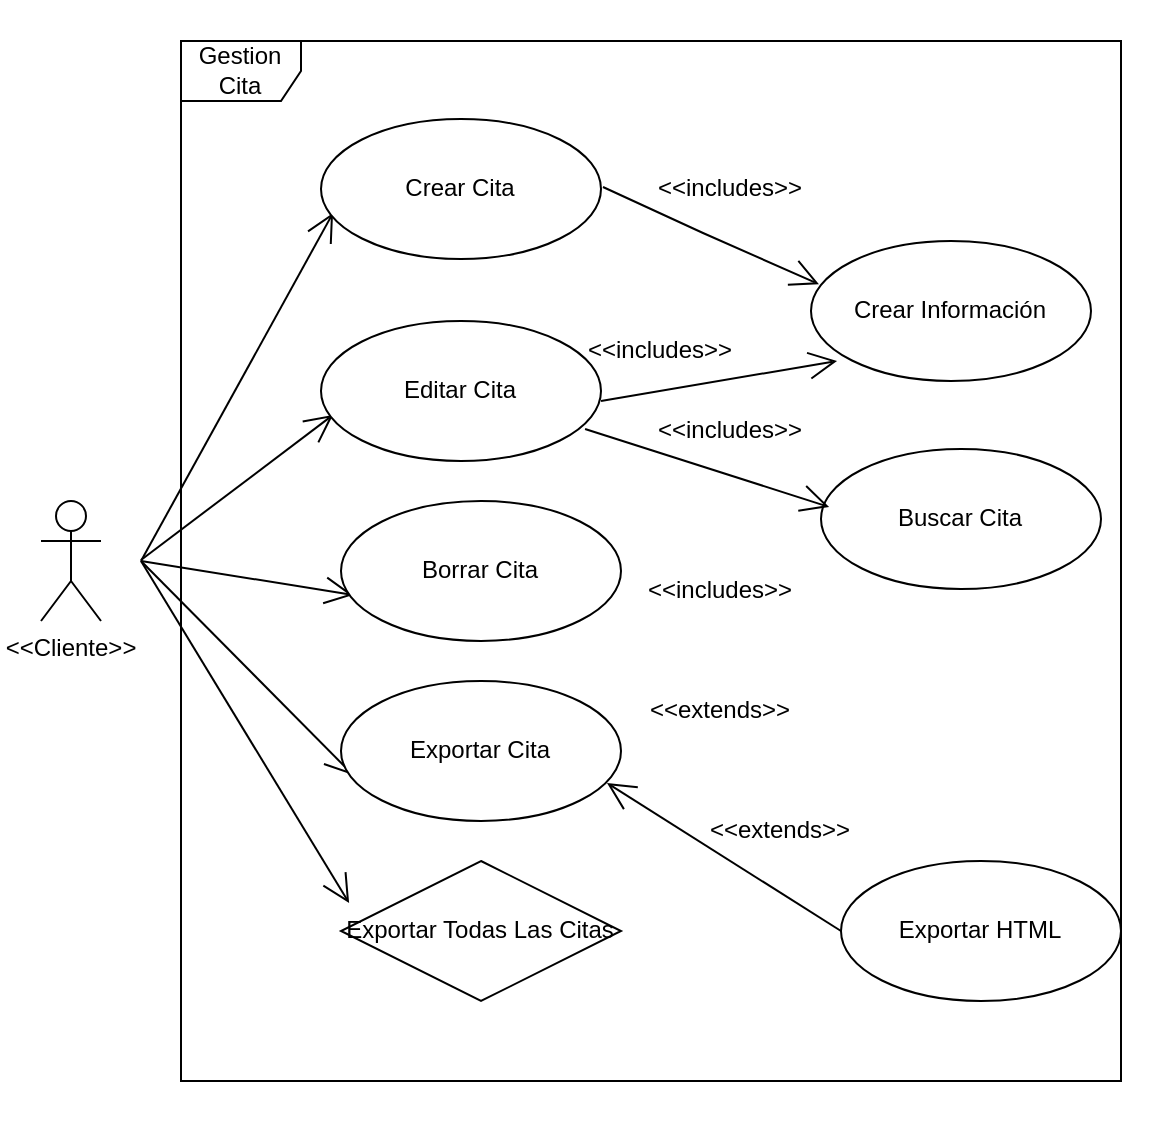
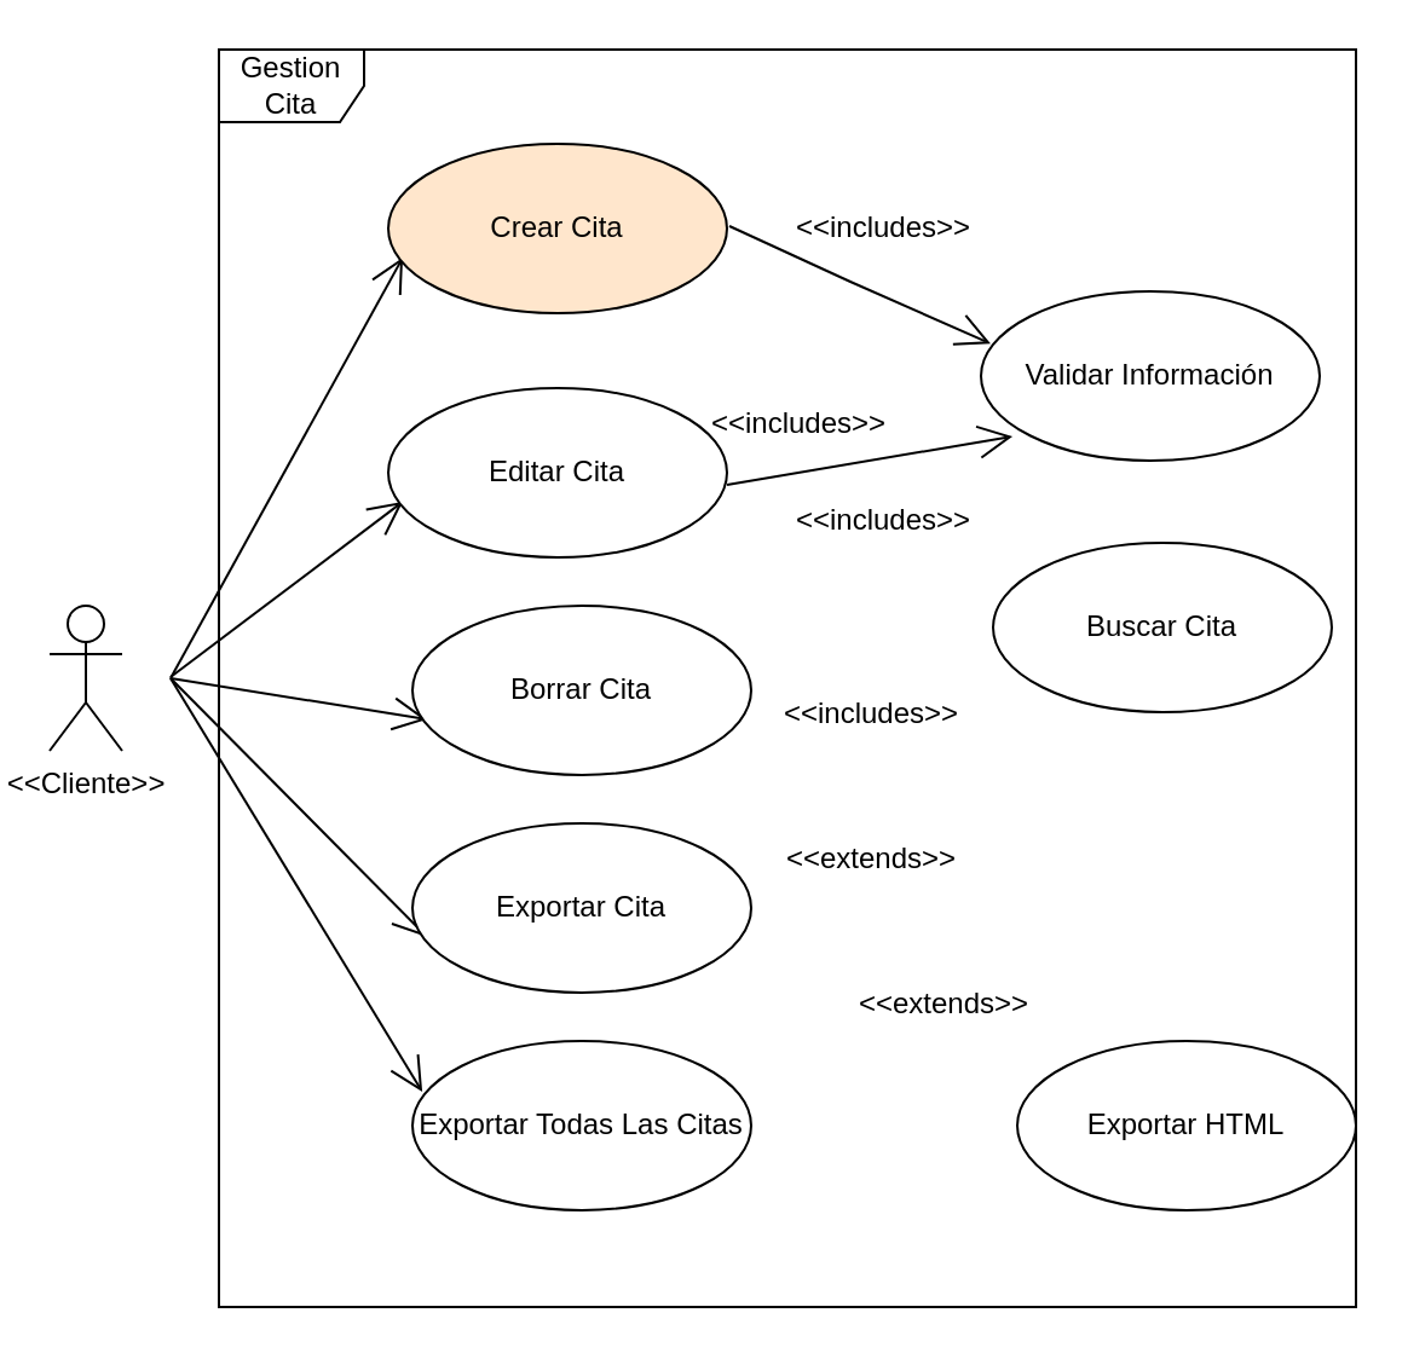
  <mxCell id="0" />
  <mxCell id="1" parent="0" />
  <mxCell id="2" value="Gestion Cita" style="shape=umlFrame;whiteSpace=wrap;html=1;pointerEvents=0;" parent="1" vertex="1"><mxGeometry x="90" y="20" width="470" height="520" as="geometry" /></mxCell>
  <mxCell id="3" value="&amp;lt;&amp;lt;Cliente&amp;gt;&amp;gt;" style="shape=umlActor;verticalLabelPosition=bottom;verticalAlign=top;html=1;" parent="1" vertex="1"><mxGeometry x="20" y="250" width="30" height="60" as="geometry" /></mxCell>
  <mxCell id="4" value="" style="endArrow=open;endFill=1;endSize=12;html=1;rounded=0;entryX=0.043;entryY=0.671;entryDx=0;entryDy=0;entryPerimeter=0;" parent="1" target="5" edge="1"><mxGeometry width="160" relative="1" as="geometry"><mxPoint x="70" y="279.5" as="sourcePoint" /><mxPoint x="150" y="280" as="targetPoint" /></mxGeometry></mxCell>
  <mxCell id="5" value="Editar Cita" style="ellipse;whiteSpace=wrap;html=1;" parent="1" vertex="1"><mxGeometry x="160" y="160" width="140" height="70" as="geometry" /></mxCell>
  <mxCell id="6" value="" style="endArrow=open;endFill=1;endSize=12;html=1;rounded=0;" parent="1" edge="1"><mxGeometry width="160" relative="1" as="geometry"><mxPoint x="301" y="93" as="sourcePoint" /><mxPoint x="408.969" y="141.586" as="targetPoint" /><Array as="points"><mxPoint x="351" y="116" /></Array></mxGeometry></mxCell>
- <mxCell id="7" value="Crear Información" style="ellipse;whiteSpace=wrap;html=1;" parent="1" vertex="1"><mxGeometry x="405" y="120" width="140" height="70" as="geometry" /></mxCell>
+ <mxCell id="7" value="Validar Información" style="ellipse;whiteSpace=wrap;html=1;" parent="1" vertex="1"><mxGeometry x="405" y="120" width="140" height="70" as="geometry" /></mxCell>
  <mxCell id="8" value="&amp;lt;&amp;lt;includes&amp;gt;&amp;gt;" style="text;html=1;strokeColor=none;fillColor=none;align=center;verticalAlign=middle;whiteSpace=wrap;rounded=0;" parent="1" vertex="1"><mxGeometry x="335" y="79" width="60" height="30" as="geometry" /></mxCell>
  <mxCell id="9" value="" style="endArrow=open;endFill=1;endSize=12;html=1;rounded=0;entryX=0.043;entryY=0.671;entryDx=0;entryDy=0;entryPerimeter=0;" parent="1" target="10" edge="1"><mxGeometry width="160" relative="1" as="geometry"><mxPoint x="70" y="280" as="sourcePoint" /><mxPoint x="150" y="390" as="targetPoint" /></mxGeometry></mxCell>
- <mxCell id="10" value="Crear Cita" style="ellipse;whiteSpace=wrap;html=1;" parent="1" vertex="1"><mxGeometry x="160" y="59" width="140" height="70" as="geometry" /></mxCell>
+ <mxCell id="10" value="Crear Cita" style="ellipse;whiteSpace=wrap;html=1;fillColor=#ffe6cc;" parent="1" vertex="1"><mxGeometry x="160" y="59" width="140" height="70" as="geometry" /></mxCell>
  <mxCell id="11" value="&amp;lt;&amp;lt;includes&amp;gt;&amp;gt;" style="text;html=1;strokeColor=none;fillColor=none;align=center;verticalAlign=middle;whiteSpace=wrap;rounded=0;" parent="1" vertex="1"><mxGeometry x="300" y="160" width="60" height="30" as="geometry" /></mxCell>
  <mxCell id="12" value="Buscar Cita" style="ellipse;whiteSpace=wrap;html=1;" parent="1" vertex="1"><mxGeometry x="410" y="224" width="140" height="70" as="geometry" /></mxCell>
  <mxCell id="13" value="" style="endArrow=open;endFill=1;endSize=12;html=1;rounded=0;entryX=0.093;entryY=0.857;entryDx=0;entryDy=0;entryPerimeter=0;" parent="1" target="7" edge="1"><mxGeometry width="160" relative="1" as="geometry"><mxPoint x="300" y="200" as="sourcePoint" /><mxPoint x="460" y="200" as="targetPoint" /></mxGeometry></mxCell>
  <mxCell id="14" value="" style="endArrow=open;endFill=1;endSize=12;html=1;rounded=0;entryX=0.043;entryY=0.671;entryDx=0;entryDy=0;entryPerimeter=0;" parent="1" target="15" edge="1"><mxGeometry width="160" relative="1" as="geometry"><mxPoint x="70" y="280" as="sourcePoint" /><mxPoint x="160" y="480" as="targetPoint" /></mxGeometry></mxCell>
  <mxCell id="15" value="Borrar Cita" style="ellipse;whiteSpace=wrap;html=1;" parent="1" vertex="1"><mxGeometry x="170" y="250" width="140" height="70" as="geometry" /></mxCell>
- <mxCell id="16" value="" style="endArrow=open;endFill=1;endSize=12;html=1;rounded=0;entryX=0.029;entryY=0.414;entryDx=0;entryDy=0;entryPerimeter=0;exitX=0.943;exitY=0.771;exitDx=0;exitDy=0;exitPerimeter=0;" parent="1" source="5" target="12" edge="1"><mxGeometry width="160" relative="1" as="geometry"><mxPoint x="70" y="280" as="sourcePoint" /><mxPoint x="290" y="360" as="targetPoint" /></mxGeometry></mxCell>
  <mxCell id="17" value="&amp;lt;&amp;lt;includes&amp;gt;&amp;gt;" style="text;html=1;strokeColor=none;fillColor=none;align=center;verticalAlign=middle;whiteSpace=wrap;rounded=0;" parent="1" vertex="1"><mxGeometry x="335" y="200" width="60" height="30" as="geometry" /></mxCell>
  <mxCell id="18" value="&amp;lt;&amp;lt;includes&amp;gt;&amp;gt;" style="text;html=1;strokeColor=none;fillColor=none;align=center;verticalAlign=middle;whiteSpace=wrap;rounded=0;" parent="1" vertex="1"><mxGeometry x="330" y="280" width="60" height="30" as="geometry" /></mxCell>
  <mxCell id="19" value="" style="endArrow=open;endFill=1;endSize=12;html=1;rounded=0;entryX=0.043;entryY=0.671;entryDx=0;entryDy=0;entryPerimeter=0;" edge="1" parent="1" target="20"><mxGeometry width="160" relative="1" as="geometry"><mxPoint x="70" y="280" as="sourcePoint" /><mxPoint x="160" y="580" as="targetPoint" /></mxGeometry></mxCell>
  <mxCell id="20" value="Exportar Cita" style="ellipse;whiteSpace=wrap;html=1;" vertex="1" parent="1"><mxGeometry x="170" y="340" width="140" height="70" as="geometry" /></mxCell>
  <mxCell id="21" value="" style="endArrow=open;endFill=1;endSize=12;html=1;rounded=0;entryX=0.029;entryY=0.3;entryDx=0;entryDy=0;entryPerimeter=0;" edge="1" parent="1" target="22"><mxGeometry width="160" relative="1" as="geometry"><mxPoint x="70" y="280" as="sourcePoint" /><mxPoint x="220" y="420" as="targetPoint" /></mxGeometry></mxCell>
- <mxCell id="22" value="Exportar Todas Las Citas" style="rhombus;whiteSpace=wrap;html=1;" vertex="1" parent="1"><mxGeometry x="170" y="430" width="140" height="70" as="geometry" /></mxCell>
+ <mxCell id="22" value="Exportar Todas Las Citas" style="ellipse;whiteSpace=wrap;html=1;" vertex="1" parent="1"><mxGeometry x="170" y="430" width="140" height="70" as="geometry" /></mxCell>
  <mxCell id="23" value="Exportar HTML" style="ellipse;whiteSpace=wrap;html=1;" vertex="1" parent="1"><mxGeometry x="420" y="430" width="140" height="70" as="geometry" /></mxCell>
- <mxCell id="24" value="" style="endArrow=open;endFill=1;endSize=12;html=1;rounded=0;exitX=0;exitY=0.5;exitDx=0;exitDy=0;entryX=0.95;entryY=0.729;entryDx=0;entryDy=0;entryPerimeter=0;" edge="1" parent="1" source="23" target="20"><mxGeometry width="160" relative="1" as="geometry"><mxPoint x="320" y="540" as="sourcePoint" /><mxPoint x="480" y="540" as="targetPoint" /></mxGeometry></mxCell>
  <mxCell id="25" value="&amp;lt;&amp;lt;extends&amp;gt;&amp;gt;" style="text;html=1;strokeColor=none;fillColor=none;align=center;verticalAlign=middle;whiteSpace=wrap;rounded=0;" vertex="1" parent="1"><mxGeometry x="330" y="340" width="60" height="30" as="geometry" /></mxCell>
  <mxCell id="26" value="&amp;lt;&amp;lt;extends&amp;gt;&amp;gt;" style="text;html=1;strokeColor=none;fillColor=none;align=center;verticalAlign=middle;whiteSpace=wrap;rounded=0;" vertex="1" parent="1"><mxGeometry x="360" y="400" width="60" height="30" as="geometry" /></mxCell>
